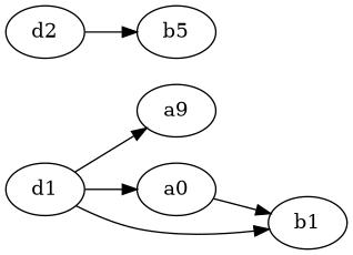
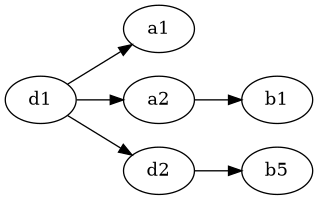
  digraph {
    rankdir=LR
    splines=true
    node [style=ospale]
    edge [style=att]
-   a1 [texlbl="\afnode{a_1}{\mathsf{Cha}^f, \delta_1}{\mathsf{hunt}^b}" label=a9]
-   a2 [texlbl="\afnode{a_2}{\mathsf{Cha}^f, \delta_1, \delta_2}{\neg\mathsf{dress}^b}" label=a0]
+   a1 [texlbl="\afnode{a_1}{\mathsf{Cha}^f, \delta_1}{\mathsf{hunt}^b}"]
+   a2 [texlbl="\afnode{a_2}{\mathsf{Cha}^f, \delta_1, \delta_2}{\neg\mathsf{dress}^b}"]
    b1 [style=os texlbl="\afnode{b_1}{\mathsf{ball}^f, \delta_3}{\mathsf{dress}^b}"]
    n4 [label=b5 style=os texlbl="\afnode{b_2}{\mathsf{ball}^f, \delta_3, \delta_4}{\mathsf{early}\mbox{-}\mathsf{home}^b}"]
    d1 [style=os texlbl="\afnode{d_1}{\mathsf{Cha}^f, \mathsf{ball}^f}{\neg\delta_1}"]
    d2 [texlbl="\afnode{d_2}{\mathsf{Cha}^f, \mathsf{ball}^f, \delta_1, \delta_2}{\neg\delta_3}"]
    a2 -> b1
    d1 -> a1
    d1 -> a2
-   d1 -> b1
+   d1 -> d2
    d2 -> n4
  }
